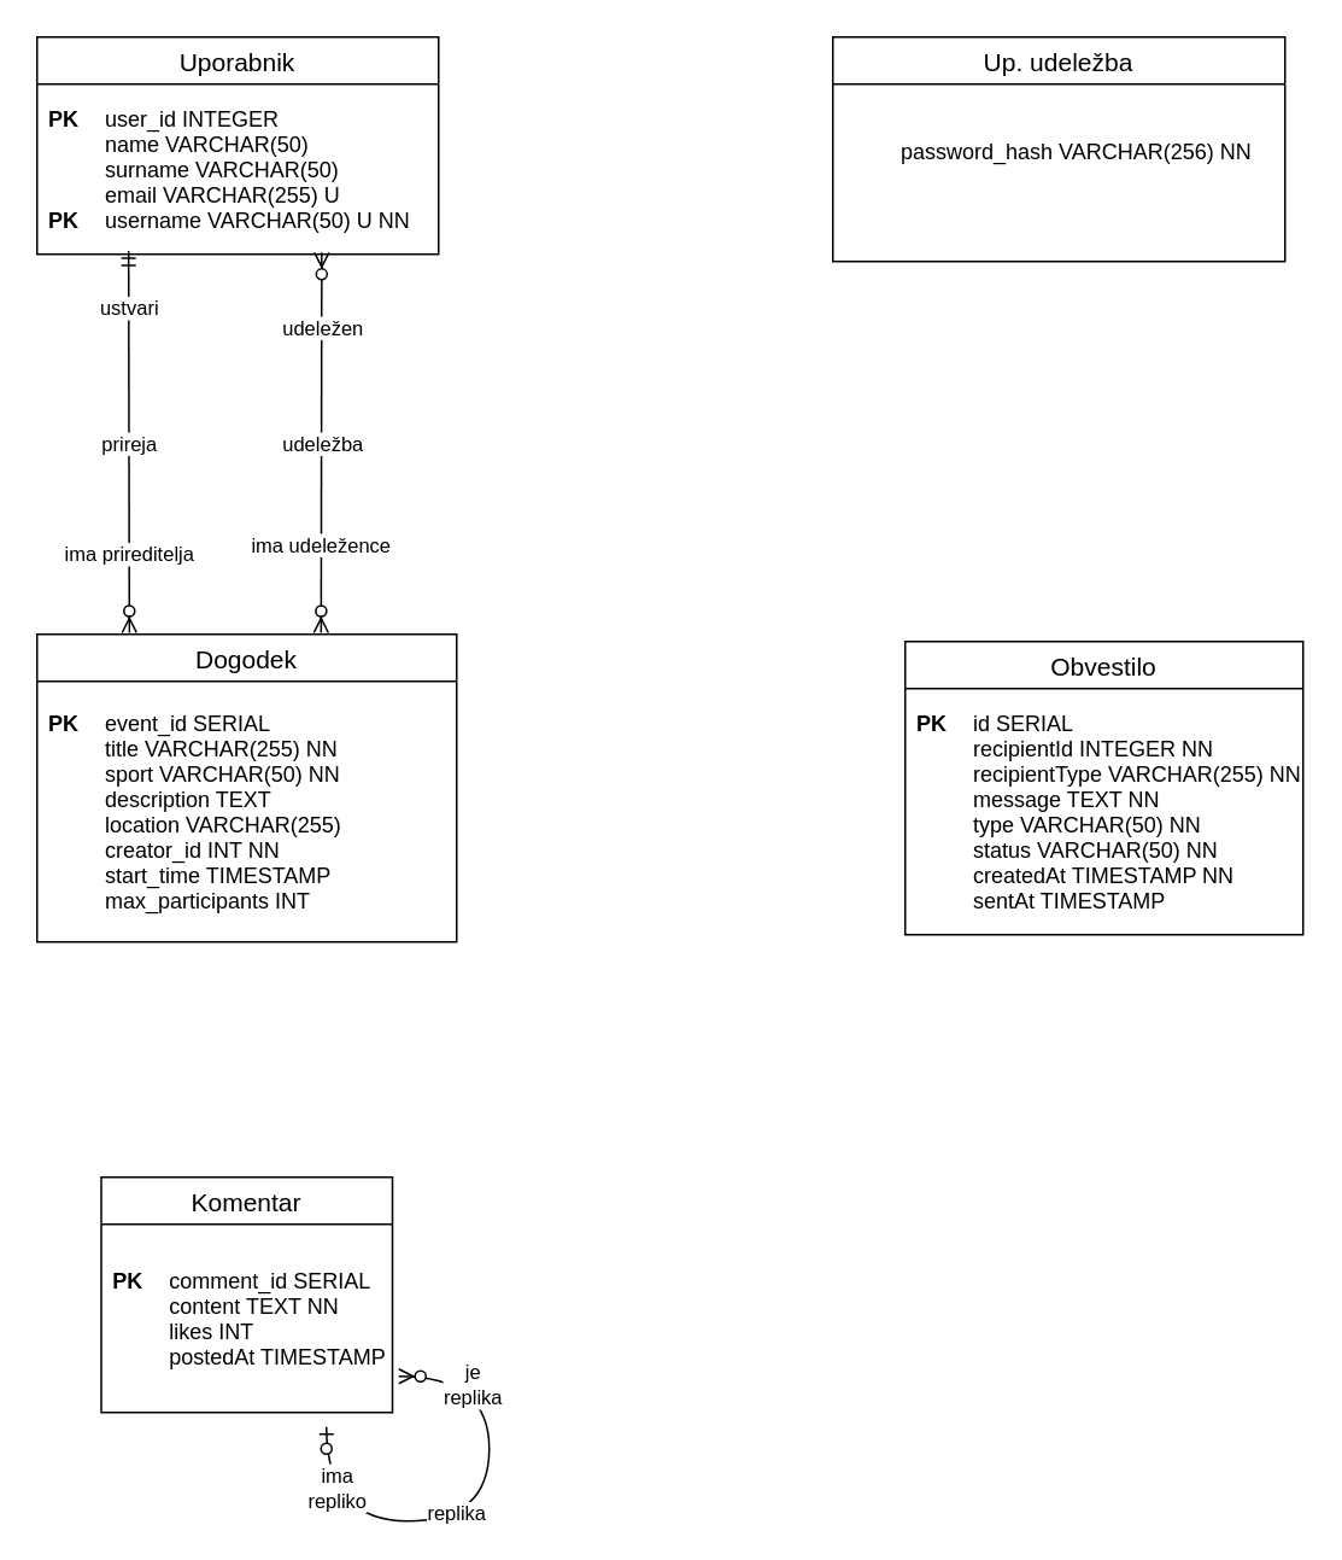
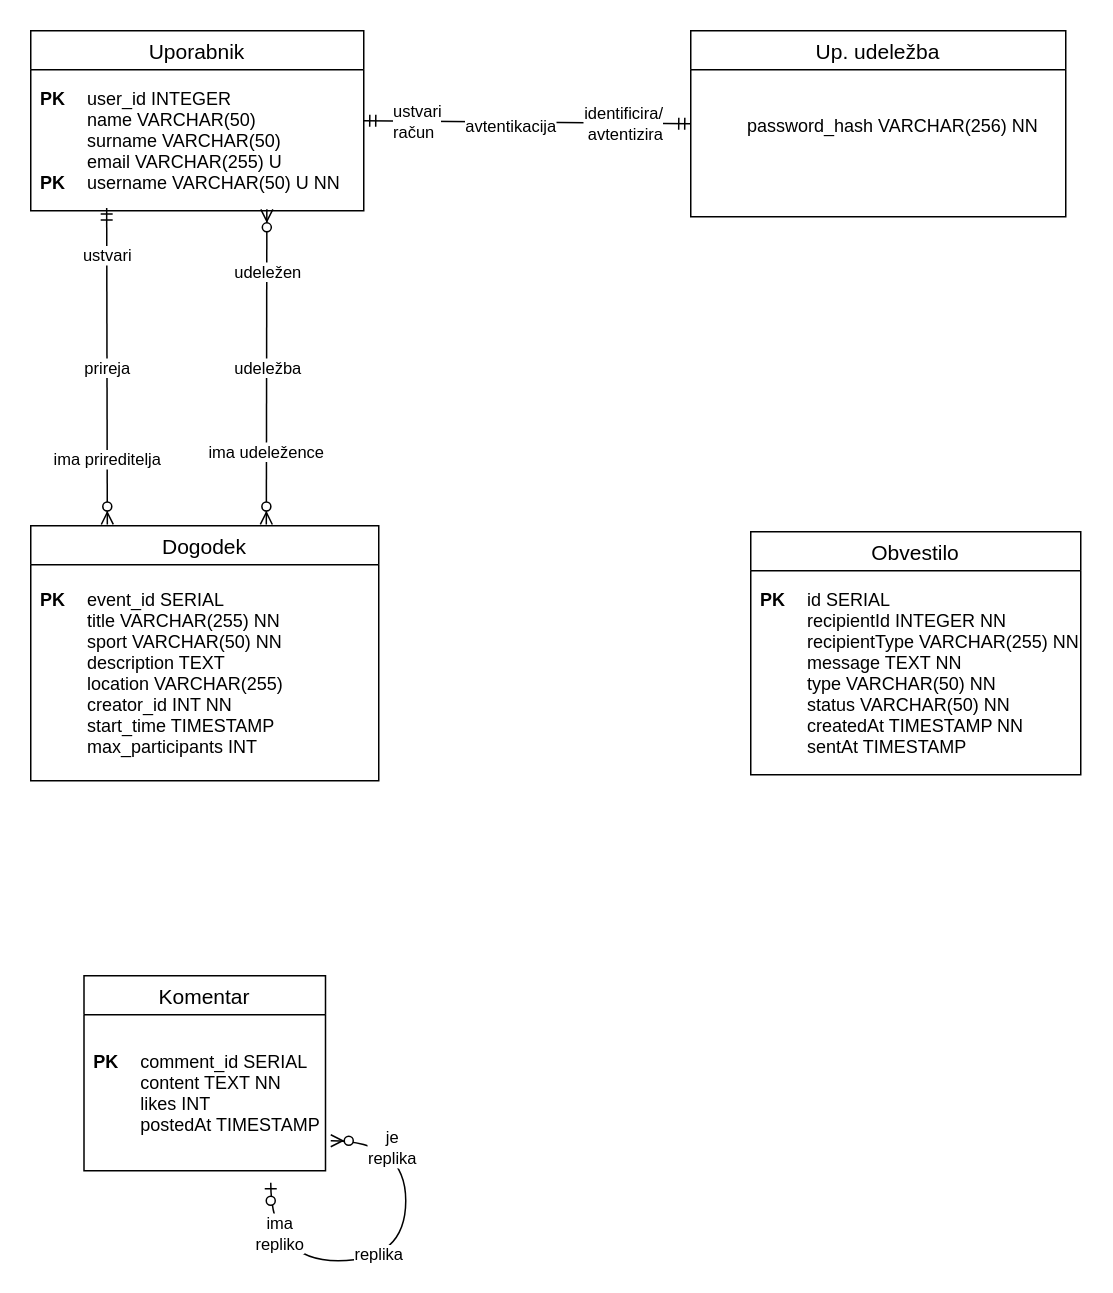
  <mxCell id="0" />
  <mxCell id="1" parent="0" />
  <mxCell id="2" value="Uporabnik" style="swimlane;fontStyle=0;childLayout=stackLayout;horizontal=1;startSize=26;horizontalStack=0;resizeParent=1;resizeParentMax=0;resizeLast=0;collapsible=1;marginBottom=0;align=center;fontSize=14;labelBackgroundColor=default;labelBorderColor=none;" vertex="1" parent="1"><mxGeometry x="20" y="20" width="222" height="120" as="geometry" /></mxCell>
  <mxCell id="3" value="" style="shape=table;startSize=0;container=1;collapsible=1;childLayout=tableLayout;fixedRows=1;rowLines=0;fontStyle=0;align=center;resizeLast=1;strokeColor=none;fillColor=none;collapsible=0;whiteSpace=wrap;html=1;labelBorderColor=none;" vertex="1" parent="2"><mxGeometry y="26" width="222" height="94" as="geometry" /></mxCell>
  <mxCell id="4" value="" style="shape=tableRow;horizontal=0;startSize=0;swimlaneHead=0;swimlaneBody=0;fillColor=none;collapsible=0;dropTarget=0;points=[[0,0.5],[1,0.5]];portConstraint=eastwest;top=0;left=0;right=0;bottom=0;labelBorderColor=none;" vertex="1" parent="3"><mxGeometry width="222" height="94" as="geometry" /></mxCell>
  <mxCell id="5" value="PK&#10;&#10;&#10;&#10;PK" style="shape=partialRectangle;connectable=0;fillColor=none;top=0;left=0;bottom=0;right=0;editable=1;overflow=hidden;labelBorderColor=none;fontStyle=1" vertex="1" parent="4"><mxGeometry width="30" height="94" as="geometry"><mxRectangle width="30" height="94" as="alternateBounds" /></mxGeometry></mxCell>
  <mxCell id="6" value="user_id INTEGER&#10;name VARCHAR(50)&#10;surname VARCHAR(50)&#10;email VARCHAR(255) U&#10;username VARCHAR(50) U NN" style="shape=partialRectangle;connectable=0;fillColor=none;top=0;left=0;bottom=0;right=0;align=left;spacingLeft=6;overflow=hidden;labelBorderColor=none;" vertex="1" parent="4"><mxGeometry x="30" width="192" height="94" as="geometry"><mxRectangle width="192" height="94" as="alternateBounds" /></mxGeometry></mxCell>
  <mxCell id="7" value="Up. udeležba" style="swimlane;fontStyle=0;childLayout=stackLayout;horizontal=1;startSize=26;horizontalStack=0;resizeParent=1;resizeParentMax=0;resizeLast=0;collapsible=1;marginBottom=0;align=center;fontSize=14;labelBackgroundColor=default;labelBorderColor=none;" vertex="1" parent="1"><mxGeometry x="460" y="20" width="250" height="124" as="geometry" /></mxCell>
  <mxCell id="8" value="" style="shape=table;startSize=0;container=1;collapsible=1;childLayout=tableLayout;fixedRows=1;rowLines=0;fontStyle=0;align=center;resizeLast=1;strokeColor=none;fillColor=none;collapsible=0;whiteSpace=wrap;html=1;labelBorderColor=none;" vertex="1" parent="7"><mxGeometry y="26" width="250" height="98" as="geometry" /></mxCell>
  <mxCell id="9" value="" style="shape=tableRow;horizontal=0;startSize=0;swimlaneHead=0;swimlaneBody=0;fillColor=none;collapsible=0;dropTarget=0;points=[[0,0.5],[1,0.5]];portConstraint=eastwest;top=0;left=0;right=0;bottom=0;labelBorderColor=none;" vertex="1" parent="8"><mxGeometry width="250" height="74" as="geometry" /></mxCell>
  <mxCell id="10" value="" style="shape=partialRectangle;connectable=0;fillColor=none;top=0;left=0;bottom=0;right=0;editable=1;overflow=hidden;labelBorderColor=none;" vertex="1" parent="9"><mxGeometry width="30" height="74" as="geometry"><mxRectangle width="30" height="74" as="alternateBounds" /></mxGeometry></mxCell>
  <mxCell id="11" value="password_hash VARCHAR(256) NN" style="shape=partialRectangle;connectable=0;fillColor=none;top=0;left=0;bottom=0;right=0;align=left;spacingLeft=6;overflow=hidden;labelBorderColor=none;" vertex="1" parent="9"><mxGeometry x="30" width="220" height="74" as="geometry"><mxRectangle width="220" height="74" as="alternateBounds" /></mxGeometry></mxCell>
  <mxCell id="12" value="Dogodek" style="swimlane;fontStyle=0;childLayout=stackLayout;horizontal=1;startSize=26;horizontalStack=0;resizeParent=1;resizeParentMax=0;resizeLast=0;collapsible=1;marginBottom=0;align=center;fontSize=14;labelBackgroundColor=default;labelBorderColor=none;" vertex="1" parent="1"><mxGeometry x="20" y="350" width="232" height="170" as="geometry" /></mxCell>
  <mxCell id="13" value="" style="shape=table;startSize=0;container=1;collapsible=1;childLayout=tableLayout;fixedRows=1;rowLines=0;fontStyle=0;align=center;resizeLast=1;strokeColor=none;fillColor=none;collapsible=0;whiteSpace=wrap;html=1;labelBorderColor=none;" vertex="1" parent="12"><mxGeometry y="26" width="232" height="144" as="geometry" /></mxCell>
  <mxCell id="14" value="" style="shape=tableRow;horizontal=0;startSize=0;swimlaneHead=0;swimlaneBody=0;fillColor=none;collapsible=0;dropTarget=0;points=[[0,0.5],[1,0.5]];portConstraint=eastwest;top=0;left=0;right=0;bottom=0;labelBorderColor=none;" vertex="1" parent="13"><mxGeometry width="232" height="144" as="geometry" /></mxCell>
  <mxCell id="15" value="PK&#10;&#10;&#10;&#10;&#10;&#10;&#10;" style="shape=partialRectangle;connectable=0;fillColor=none;top=0;left=0;bottom=0;right=0;editable=1;overflow=hidden;strokeWidth=6;gradientColor=none;perimeterSpacing=1;labelBorderColor=none;fontStyle=1" vertex="1" parent="14"><mxGeometry width="30" height="144" as="geometry"><mxRectangle width="30" height="144" as="alternateBounds" /></mxGeometry></mxCell>
  <mxCell id="16" value="event_id SERIAL&#10;title VARCHAR(255) NN&#10;sport VARCHAR(50) NN&#10;description TEXT&#10;location VARCHAR(255)&#10;creator_id INT NN&#10;start_time TIMESTAMP&#10;max_participants INT" style="shape=partialRectangle;connectable=0;fillColor=none;top=0;left=0;bottom=0;right=0;align=left;spacingLeft=6;overflow=hidden;labelBorderColor=none;" vertex="1" parent="14"><mxGeometry x="30" width="202" height="144" as="geometry"><mxRectangle width="202" height="144" as="alternateBounds" /></mxGeometry></mxCell>
  <mxCell id="17" value="Obvestilo" style="swimlane;fontStyle=0;childLayout=stackLayout;horizontal=1;startSize=26;horizontalStack=0;resizeParent=1;resizeParentMax=0;resizeLast=0;collapsible=1;marginBottom=0;align=center;fontSize=14;labelBackgroundColor=default;labelBorderColor=none;" vertex="1" parent="1"><mxGeometry x="500" y="354" width="220" height="162" as="geometry" /></mxCell>
  <mxCell id="18" value="" style="shape=table;startSize=0;container=1;collapsible=1;childLayout=tableLayout;fixedRows=1;rowLines=0;fontStyle=0;align=center;resizeLast=1;strokeColor=none;fillColor=none;collapsible=0;whiteSpace=wrap;html=1;labelBorderColor=none;" vertex="1" parent="17"><mxGeometry y="26" width="220" height="136" as="geometry" /></mxCell>
  <mxCell id="19" value="" style="shape=tableRow;horizontal=0;startSize=0;swimlaneHead=0;swimlaneBody=0;fillColor=none;collapsible=0;dropTarget=0;points=[[0,0.5],[1,0.5]];portConstraint=eastwest;top=0;left=0;right=0;bottom=0;labelBorderColor=none;" vertex="1" parent="18"><mxGeometry width="220" height="136" as="geometry" /></mxCell>
  <mxCell id="20" value="PK&#10;&#10;&#10;&#10;&#10;&#10;&#10;" style="shape=partialRectangle;connectable=0;fillColor=none;top=0;left=0;bottom=0;right=0;editable=1;overflow=hidden;labelBorderColor=none;fontStyle=1" vertex="1" parent="19"><mxGeometry width="30" height="136" as="geometry"><mxRectangle width="30" height="136" as="alternateBounds" /></mxGeometry></mxCell>
  <mxCell id="21" value="id SERIAL&#10;recipientId INTEGER NN&#10;recipientType VARCHAR(255) NN&#10;message TEXT NN&#10;type VARCHAR(50) NN&#10;status VARCHAR(50) NN&#10;createdAt TIMESTAMP NN&#10;sentAt TIMESTAMP" style="shape=partialRectangle;connectable=0;fillColor=none;top=0;left=0;bottom=0;right=0;align=left;spacingLeft=6;overflow=hidden;labelBorderColor=none;" vertex="1" parent="19"><mxGeometry x="30" width="190" height="136" as="geometry"><mxRectangle width="190" height="136" as="alternateBounds" /></mxGeometry></mxCell>
  <mxCell id="22" value="Komentar" style="swimlane;fontStyle=0;childLayout=stackLayout;horizontal=1;startSize=26;horizontalStack=0;resizeParent=1;resizeParentMax=0;resizeLast=0;collapsible=1;marginBottom=0;align=center;fontSize=14;labelBackgroundColor=default;labelBorderColor=none;" vertex="1" parent="1"><mxGeometry x="55.5" y="650" width="161" height="130" as="geometry" /></mxCell>
  <mxCell id="23" value="" style="shape=table;startSize=0;container=1;collapsible=1;childLayout=tableLayout;fixedRows=1;rowLines=0;fontStyle=0;align=center;resizeLast=1;strokeColor=none;fillColor=none;collapsible=0;whiteSpace=wrap;html=1;labelBorderColor=none;" vertex="1" parent="22"><mxGeometry y="26" width="161" height="104" as="geometry" /></mxCell>
  <mxCell id="24" value="" style="shape=tableRow;horizontal=0;startSize=0;swimlaneHead=0;swimlaneBody=0;fillColor=none;collapsible=0;dropTarget=0;points=[[0,0.5],[1,0.5]];portConstraint=eastwest;top=0;left=0;right=0;bottom=0;labelBorderColor=none;" vertex="1" parent="23"><mxGeometry width="161" height="104" as="geometry" /></mxCell>
  <mxCell id="25" value="PK&#10;&#10;&#10;" style="shape=partialRectangle;connectable=0;fillColor=none;top=0;left=0;bottom=0;right=0;editable=1;overflow=hidden;labelBorderColor=none;fontStyle=1" vertex="1" parent="24"><mxGeometry width="30" height="104" as="geometry"><mxRectangle width="30" height="104" as="alternateBounds" /></mxGeometry></mxCell>
  <mxCell id="26" value="comment_id SERIAL&#10;content TEXT NN&#10;likes INT &#10;postedAt TIMESTAMP" style="shape=partialRectangle;connectable=0;fillColor=none;top=0;left=0;bottom=0;right=0;align=left;spacingLeft=6;overflow=hidden;labelBorderColor=none;" vertex="1" parent="24"><mxGeometry x="30" width="131" height="104" as="geometry"><mxRectangle width="131" height="104" as="alternateBounds" /></mxGeometry></mxCell>
+ <mxCell id="27" value="" style="fontSize=12;html=1;endArrow=ERmandOne;startArrow=ERmandOne;rounded=0;entryX=0;entryY=0.5;entryDx=0;entryDy=0;exitX=1;exitY=0.5;exitDx=0;exitDy=0;labelBackgroundColor=default;fontColor=default;labelBorderColor=none;" edge="1" parent="1" source="2" target="7"><mxGeometry width="100" height="100" relative="1" as="geometry"><mxPoint x="368" y="390" as="sourcePoint" /><mxPoint x="378" y="210" as="targetPoint" /></mxGeometry></mxCell>
+ <mxCell id="28" value="avtentikacija" style="edgeLabel;html=1;align=center;verticalAlign=middle;resizable=0;points=[];labelBackgroundColor=default;labelBorderColor=none;" vertex="1" connectable="0" parent="27"><mxGeometry x="0.001" y="-3" relative="1" as="geometry"><mxPoint x="-11" as="offset" /></mxGeometry></mxCell>
+ <mxCell id="29" value="ustvari&lt;div&gt;račun&lt;/div&gt;" style="edgeLabel;html=1;align=left;verticalAlign=middle;resizable=0;points=[];labelBackgroundColor=default;labelBorderColor=none;" vertex="1" connectable="0" parent="27"><mxGeometry x="-0.834" relative="1" as="geometry"><mxPoint as="offset" /></mxGeometry></mxCell>
+ <mxCell id="30" value="&lt;span style=&quot;color: light-dark(rgb(0, 0, 0), rgb(255, 255, 255));&quot;&gt;identificira/&lt;/span&gt;&lt;br&gt;&lt;div style=&quot;&quot;&gt;avtentizira&lt;/div&gt;" style="edgeLabel;html=1;align=right;verticalAlign=middle;resizable=0;points=[];labelBackgroundColor=default;labelBorderColor=none;" vertex="1" connectable="0" parent="27"><mxGeometry x="0.917" relative="1" as="geometry"><mxPoint x="-9" as="offset" /></mxGeometry></mxCell>
  <mxCell id="31" value="" style="fontSize=12;html=1;endArrow=ERzeroToMany;startArrow=ERmandOne;rounded=0;labelBackgroundColor=default;fontColor=default;labelBorderColor=none;entryX=0.22;entryY=-0.005;entryDx=0;entryDy=0;entryPerimeter=0;exitX=0.228;exitY=0.98;exitDx=0;exitDy=0;exitPerimeter=0;" edge="1" parent="1" source="4" target="12"><mxGeometry width="100" height="100" relative="1" as="geometry"><mxPoint x="30" y="170" as="sourcePoint" /><mxPoint x="100" y="330" as="targetPoint" /></mxGeometry></mxCell>
  <mxCell id="32" value="prireja" style="edgeLabel;html=1;align=center;verticalAlign=middle;resizable=0;points=[];labelBackgroundColor=default;labelBorderColor=none;" vertex="1" connectable="0" parent="31"><mxGeometry x="0.009" relative="1" as="geometry"><mxPoint as="offset" /></mxGeometry></mxCell>
  <mxCell id="33" value="ima prireditelja" style="edgeLabel;html=1;align=center;verticalAlign=middle;resizable=0;points=[];labelBackgroundColor=default;labelBorderColor=none;" vertex="1" connectable="0" parent="31"><mxGeometry x="0.584" relative="1" as="geometry"><mxPoint as="offset" /></mxGeometry></mxCell>
  <mxCell id="34" value="ustvari" style="edgeLabel;html=1;align=center;verticalAlign=middle;resizable=0;points=[];labelBackgroundColor=default;labelBorderColor=none;" vertex="1" connectable="0" parent="31"><mxGeometry x="-0.703" relative="1" as="geometry"><mxPoint as="offset" /></mxGeometry></mxCell>
  <mxCell id="35" value="" style="fontSize=12;html=1;endArrow=ERzeroToMany;endFill=1;startArrow=ERzeroToMany;rounded=0;labelBackgroundColor=default;fontColor=default;labelBorderColor=none;exitX=0.677;exitY=-0.005;exitDx=0;exitDy=0;exitPerimeter=0;entryX=0.709;entryY=0.99;entryDx=0;entryDy=0;entryPerimeter=0;" edge="1" parent="1" source="12" target="4"><mxGeometry width="100" height="100" relative="1" as="geometry"><mxPoint x="280" y="310" as="sourcePoint" /><mxPoint x="210" y="170" as="targetPoint" /></mxGeometry></mxCell>
  <mxCell id="36" value="udeležba" style="edgeLabel;html=1;align=center;verticalAlign=middle;resizable=0;points=[];labelBackgroundColor=default;labelBorderColor=none;" vertex="1" connectable="0" parent="35"><mxGeometry x="-0.002" relative="1" as="geometry"><mxPoint as="offset" /></mxGeometry></mxCell>
  <mxCell id="37" value="udeležen" style="edgeLabel;html=1;align=center;verticalAlign=middle;resizable=0;points=[];labelBackgroundColor=default;labelBorderColor=none;" vertex="1" connectable="0" parent="35"><mxGeometry x="0.726" y="1" relative="1" as="geometry"><mxPoint x="1" y="12" as="offset" /></mxGeometry></mxCell>
  <mxCell id="38" value="ima udeležence" style="edgeLabel;html=1;align=center;verticalAlign=middle;resizable=0;points=[];labelBackgroundColor=default;labelBorderColor=none;" vertex="1" connectable="0" parent="35"><mxGeometry x="-0.537" y="1" relative="1" as="geometry"><mxPoint as="offset" /></mxGeometry></mxCell>
  <mxCell id="39" value="" style="edgeStyle=orthogonalEdgeStyle;fontSize=12;html=1;endArrow=ERzeroToMany;startArrow=ERzeroToOne;rounded=0;exitX=0.75;exitY=1;exitDx=0;exitDy=0;labelBackgroundColor=default;fontColor=default;elbow=vertical;entryX=1;entryY=0.5;entryDx=0;entryDy=0;curved=1;strokeColor=default;labelBorderColor=none;" edge="1" parent="1"><mxGeometry width="100" height="100" relative="1" as="geometry"><mxPoint x="180" y="788" as="sourcePoint" /><mxPoint x="220" y="760" as="targetPoint" /><Array as="points"><mxPoint x="180" y="840" /><mxPoint x="270" y="840" /><mxPoint x="270" y="760" /></Array></mxGeometry></mxCell>
  <mxCell id="40" value="replika" style="edgeLabel;html=1;align=center;verticalAlign=middle;resizable=0;points=[];labelBackgroundColor=default;labelBorderColor=none;" vertex="1" connectable="0" parent="39"><mxGeometry x="-0.095" y="5" relative="1" as="geometry"><mxPoint as="offset" /></mxGeometry></mxCell>
  <mxCell id="41" value="je&lt;div&gt;replika&lt;/div&gt;" style="edgeLabel;html=1;align=center;verticalAlign=middle;resizable=0;points=[];labelBackgroundColor=default;labelBorderColor=none;" vertex="1" connectable="0" parent="39"><mxGeometry x="0.802" y="4" relative="1" as="geometry"><mxPoint x="13" as="offset" /></mxGeometry></mxCell>
  <mxCell id="42" value="ima&lt;div&gt;repliko&lt;/div&gt;" style="edgeLabel;html=1;align=center;verticalAlign=middle;resizable=0;points=[];labelBackgroundColor=default;labelBorderColor=none;" vertex="1" connectable="0" parent="39"><mxGeometry x="-0.79" y="5" relative="1" as="geometry"><mxPoint y="4" as="offset" /></mxGeometry></mxCell>
